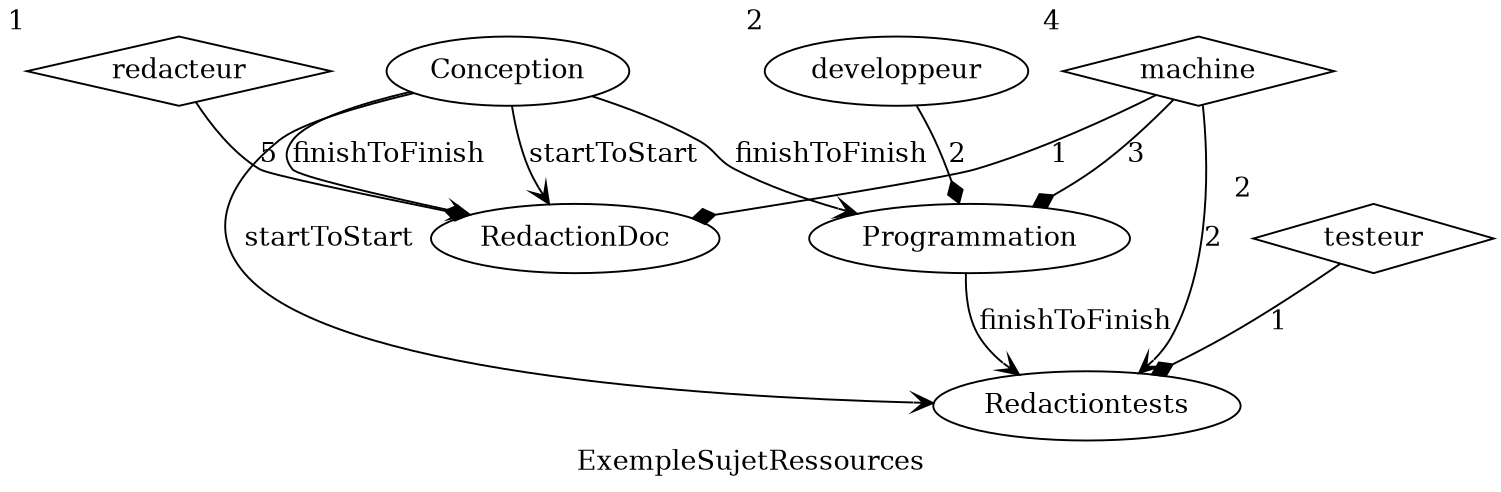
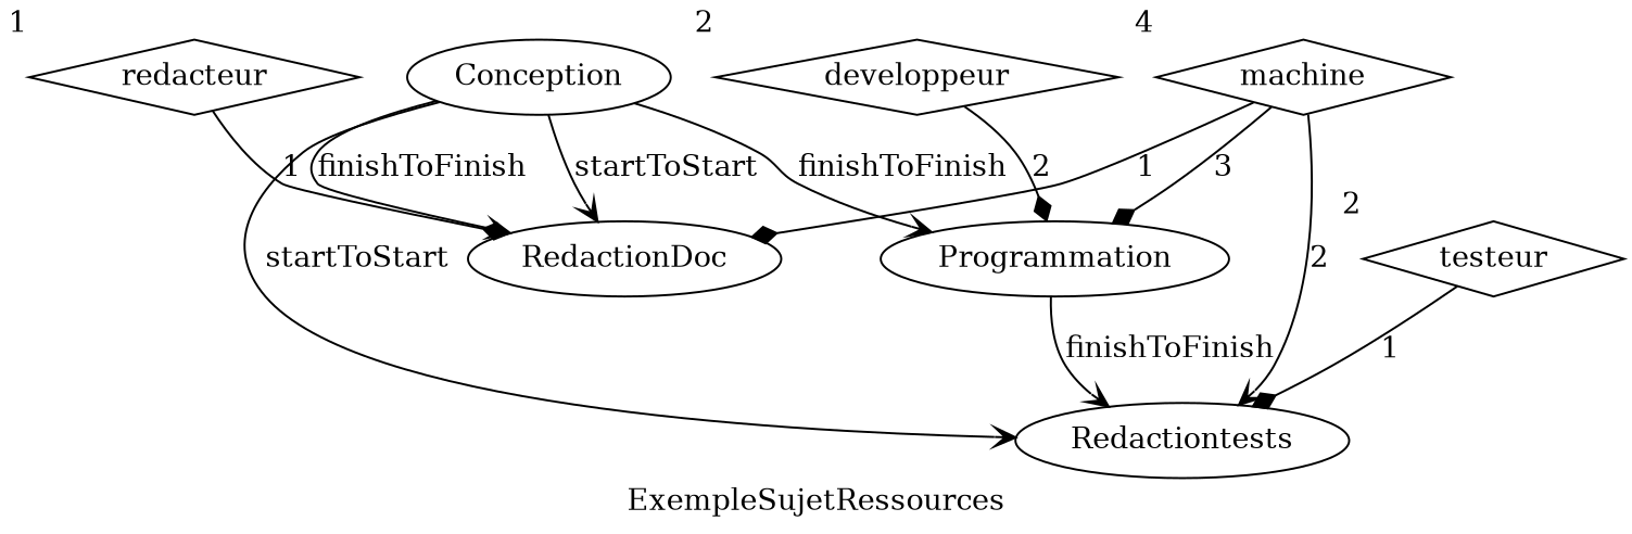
  digraph {
    label=ExempleSujetRessources
    edge [arrowhead=vee]
    Conception
    Programmation
    RedactionDoc
    Redactiontests
-   developpeur [shape=ellipse xlabel=2]
+   developpeur [shape=diamond xlabel=2]
    machine [shape=diamond xlabel=4]
    redacteur [shape=diamond xlabel=1]
    testeur [shape=diamond xlabel=2]
    Conception -> Programmation [label=finishToFinish]
    Conception -> RedactionDoc [label=finishToFinish]
    Conception -> RedactionDoc [label=startToStart]
    Conception -> Redactiontests [label=startToStart]
    Programmation -> Redactiontests [label=finishToFinish]
    developpeur -> Programmation [arrowhead=diamond label=2]
    machine -> Programmation [arrowhead=diamond label=3]
    machine -> RedactionDoc [arrowhead=diamond label=1]
    machine -> Redactiontests [label=2]
-   redacteur -> RedactionDoc [arrowhead=diamond label=5]
+   redacteur -> RedactionDoc [arrowhead=diamond label=1]
    testeur -> Redactiontests [arrowhead=diamond label=1]
  }
